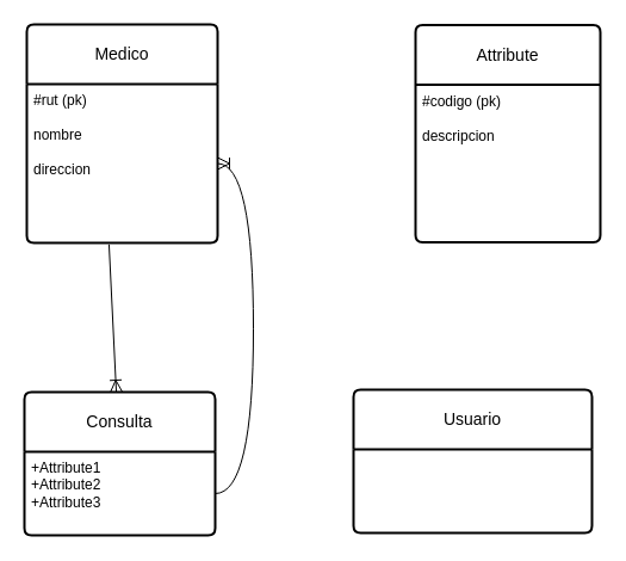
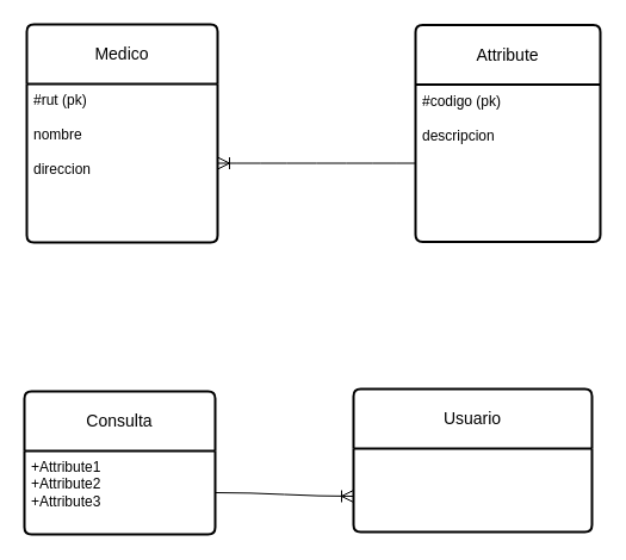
  <mxCell id="0" />
  <mxCell id="1" parent="0" />
  <mxCell id="2" value="Medico" style="swimlane;childLayout=stackLayout;horizontal=1;startSize=50;horizontalStack=0;rounded=1;fontSize=14;fontStyle=0;strokeWidth=2;resizeParent=0;resizeLast=1;shadow=0;dashed=0;align=center;arcSize=4;whiteSpace=wrap;html=1;" vertex="1" parent="1"><mxGeometry x="22" y="20" width="160" height="183" as="geometry" /></mxCell>
  <mxCell id="3" value="#rut (pk)&lt;div&gt;&lt;br&gt;&lt;div&gt;&lt;div&gt;nombre&lt;/div&gt;&lt;div&gt;&lt;br&gt;&lt;/div&gt;&lt;div&gt;direccion&lt;/div&gt;&lt;/div&gt;&lt;/div&gt;" style="align=left;strokeColor=none;fillColor=none;spacingLeft=4;fontSize=12;verticalAlign=top;resizable=0;rotatable=0;part=1;html=1;" vertex="1" parent="2"><mxGeometry y="50" width="160" height="133" as="geometry" /></mxCell>
  <mxCell id="4" value="Attribute" style="swimlane;childLayout=stackLayout;horizontal=1;startSize=50;horizontalStack=0;rounded=1;fontSize=14;fontStyle=0;strokeWidth=2;resizeParent=0;resizeLast=1;shadow=0;dashed=0;align=center;arcSize=4;whiteSpace=wrap;html=1;" vertex="1" parent="1"><mxGeometry x="348" y="20.5" width="155" height="182" as="geometry" /></mxCell>
  <mxCell id="5" value="#codigo (pk)&lt;br&gt;&lt;div&gt;&lt;br&gt;&lt;/div&gt;&lt;div&gt;descripcion&lt;/div&gt;" style="align=left;strokeColor=none;fillColor=none;spacingLeft=4;fontSize=12;verticalAlign=top;resizable=0;rotatable=0;part=1;html=1;" vertex="1" parent="4"><mxGeometry y="50" width="155" height="132" as="geometry" /></mxCell>
  <mxCell id="6" value="Usuario" style="swimlane;childLayout=stackLayout;horizontal=1;startSize=50;horizontalStack=0;rounded=1;fontSize=14;fontStyle=0;strokeWidth=2;resizeParent=0;resizeLast=1;shadow=0;dashed=0;align=center;arcSize=4;whiteSpace=wrap;html=1;" vertex="1" parent="1"><mxGeometry x="296" y="326" width="200" height="120" as="geometry" /></mxCell>
  <mxCell id="7" value="Consulta" style="swimlane;childLayout=stackLayout;horizontal=1;startSize=50;horizontalStack=0;rounded=1;fontSize=14;fontStyle=0;strokeWidth=2;resizeParent=0;resizeLast=1;shadow=0;dashed=0;align=center;arcSize=4;whiteSpace=wrap;html=1;" vertex="1" parent="1"><mxGeometry x="20" y="328" width="160" height="120" as="geometry" /></mxCell>
  <mxCell id="8" value="+Attribute1&#10;+Attribute2&#10;+Attribute3" style="align=left;strokeColor=none;fillColor=none;spacingLeft=4;fontSize=12;verticalAlign=top;resizable=0;rotatable=0;part=1;html=1;" vertex="1" parent="7"><mxGeometry y="50" width="160" height="70" as="geometry" /></mxCell>
- <mxCell id="10" value="" style="fontSize=12;html=1;endArrow=ERoneToMany;rounded=0;startSize=8;endSize=8;exitX=0.431;exitY=1.01;exitDx=0;exitDy=0;exitPerimeter=0;" edge="1" parent="1" source="3" target="7"><mxGeometry width="100" height="100" relative="1" as="geometry"><mxPoint x="75" y="233" as="sourcePoint" /><mxPoint x="91" y="324" as="targetPoint" /></mxGeometry></mxCell>
- <mxCell id="11" value="" style="edgeStyle=entityRelationEdgeStyle;fontSize=12;html=1;endArrow=ERoneToMany;rounded=0;startSize=8;endSize=8;curved=1;" edge="1" parent="1" source="8" target="3"><mxGeometry width="100" height="100" relative="1" as="geometry"><mxPoint x="195" y="333" as="sourcePoint" /><mxPoint x="295" y="233" as="targetPoint" /></mxGeometry></mxCell>
+ <mxCell id="9" value="" style="edgeStyle=entityRelationEdgeStyle;fontSize=12;html=1;endArrow=ERoneToMany;rounded=0;startSize=8;endSize=8;curved=1;" edge="1" parent="1" source="5" target="3"><mxGeometry width="100" height="100" relative="1" as="geometry"><mxPoint x="195" y="333" as="sourcePoint" /><mxPoint x="295" y="233" as="targetPoint" /></mxGeometry></mxCell>
+ <mxCell id="11" value="" style="edgeStyle=entityRelationEdgeStyle;fontSize=12;html=1;endArrow=ERoneToMany;rounded=0;startSize=8;endSize=8;curved=1;entryX=0;entryY=0.75;entryDx=0;entryDy=0;" edge="1" parent="1" source="8" target="6"><mxGeometry width="100" height="100" relative="1" as="geometry"><mxPoint x="195" y="333" as="sourcePoint" /><mxPoint x="295" y="233" as="targetPoint" /></mxGeometry></mxCell>
